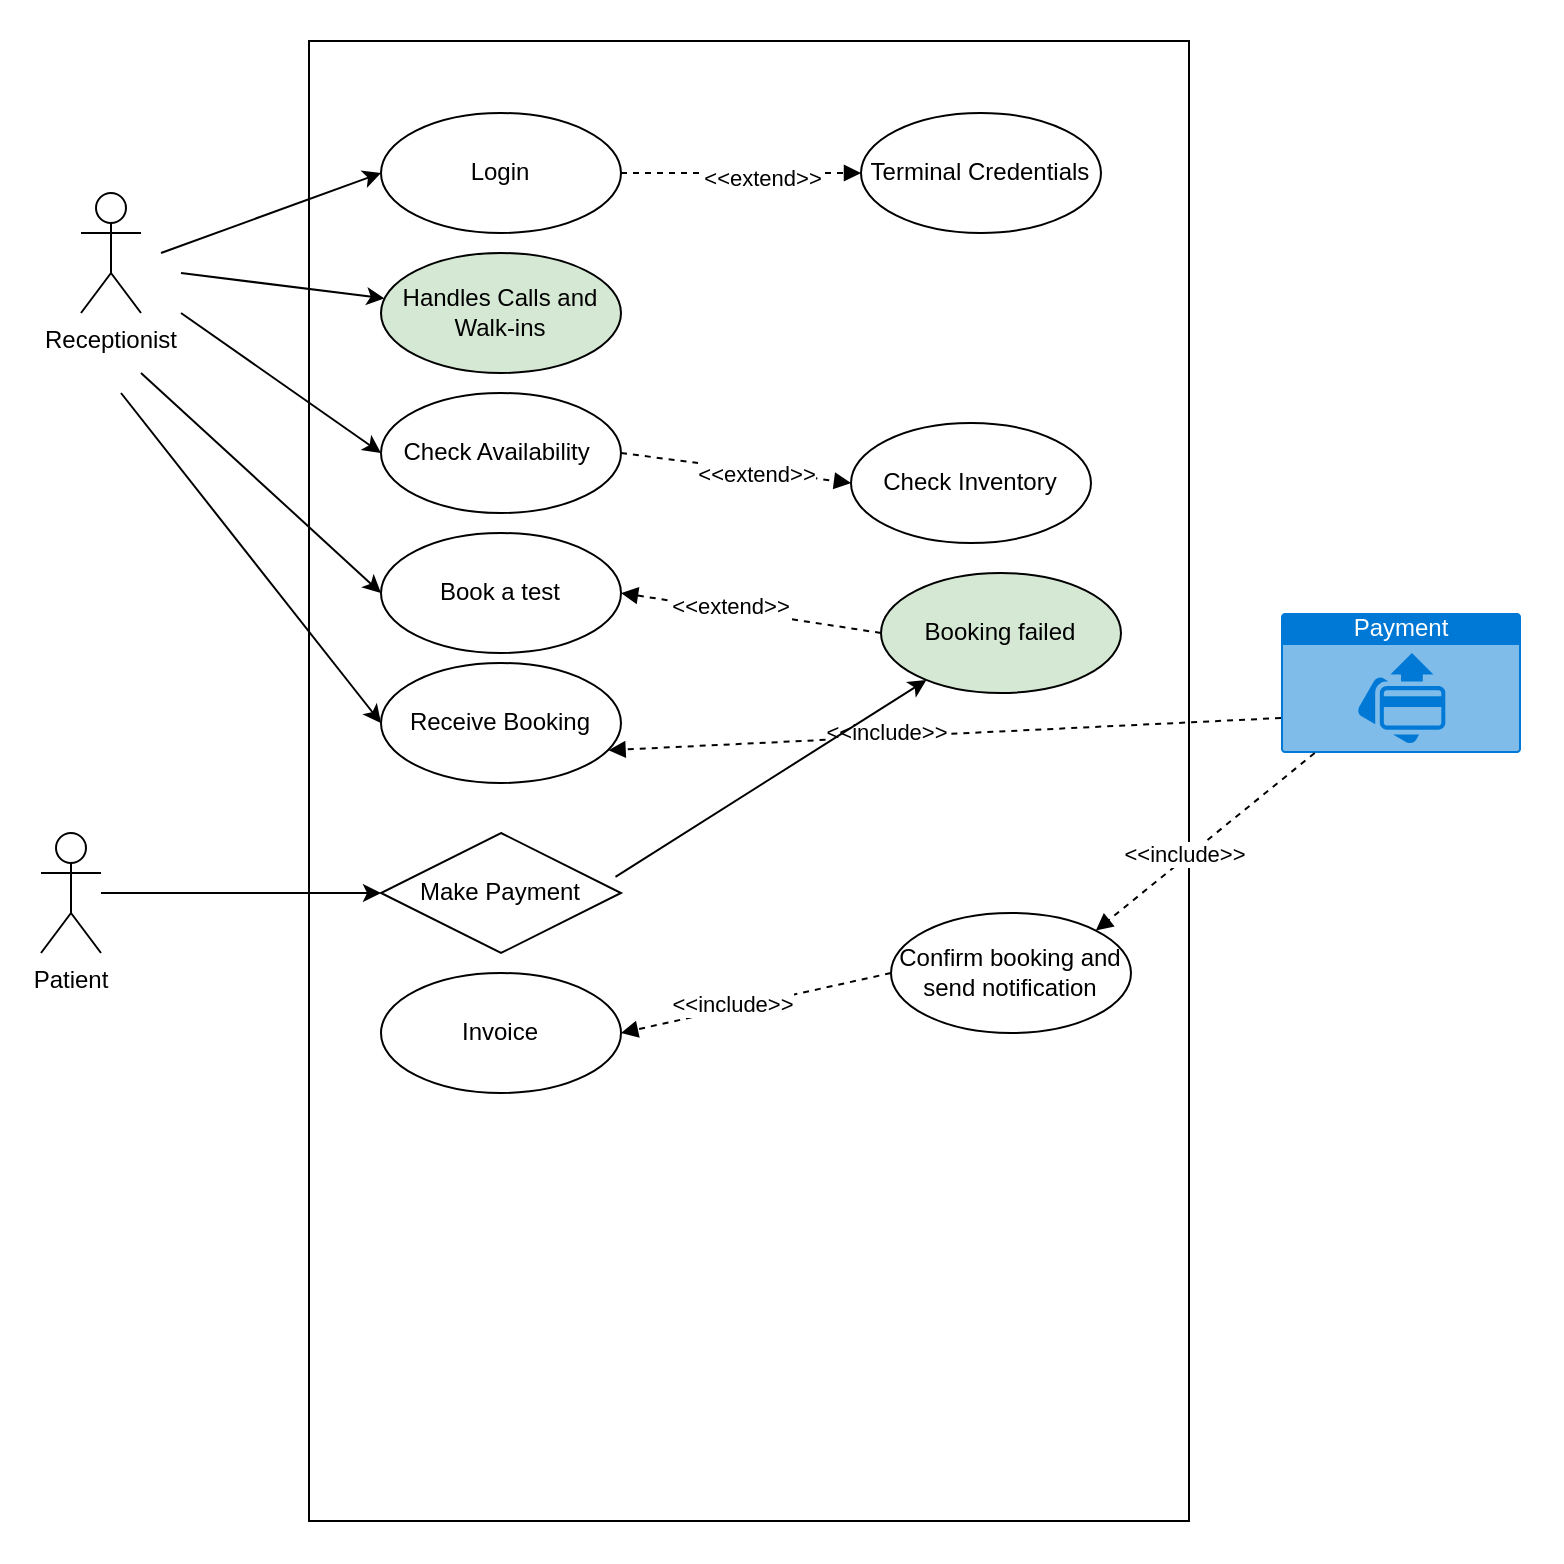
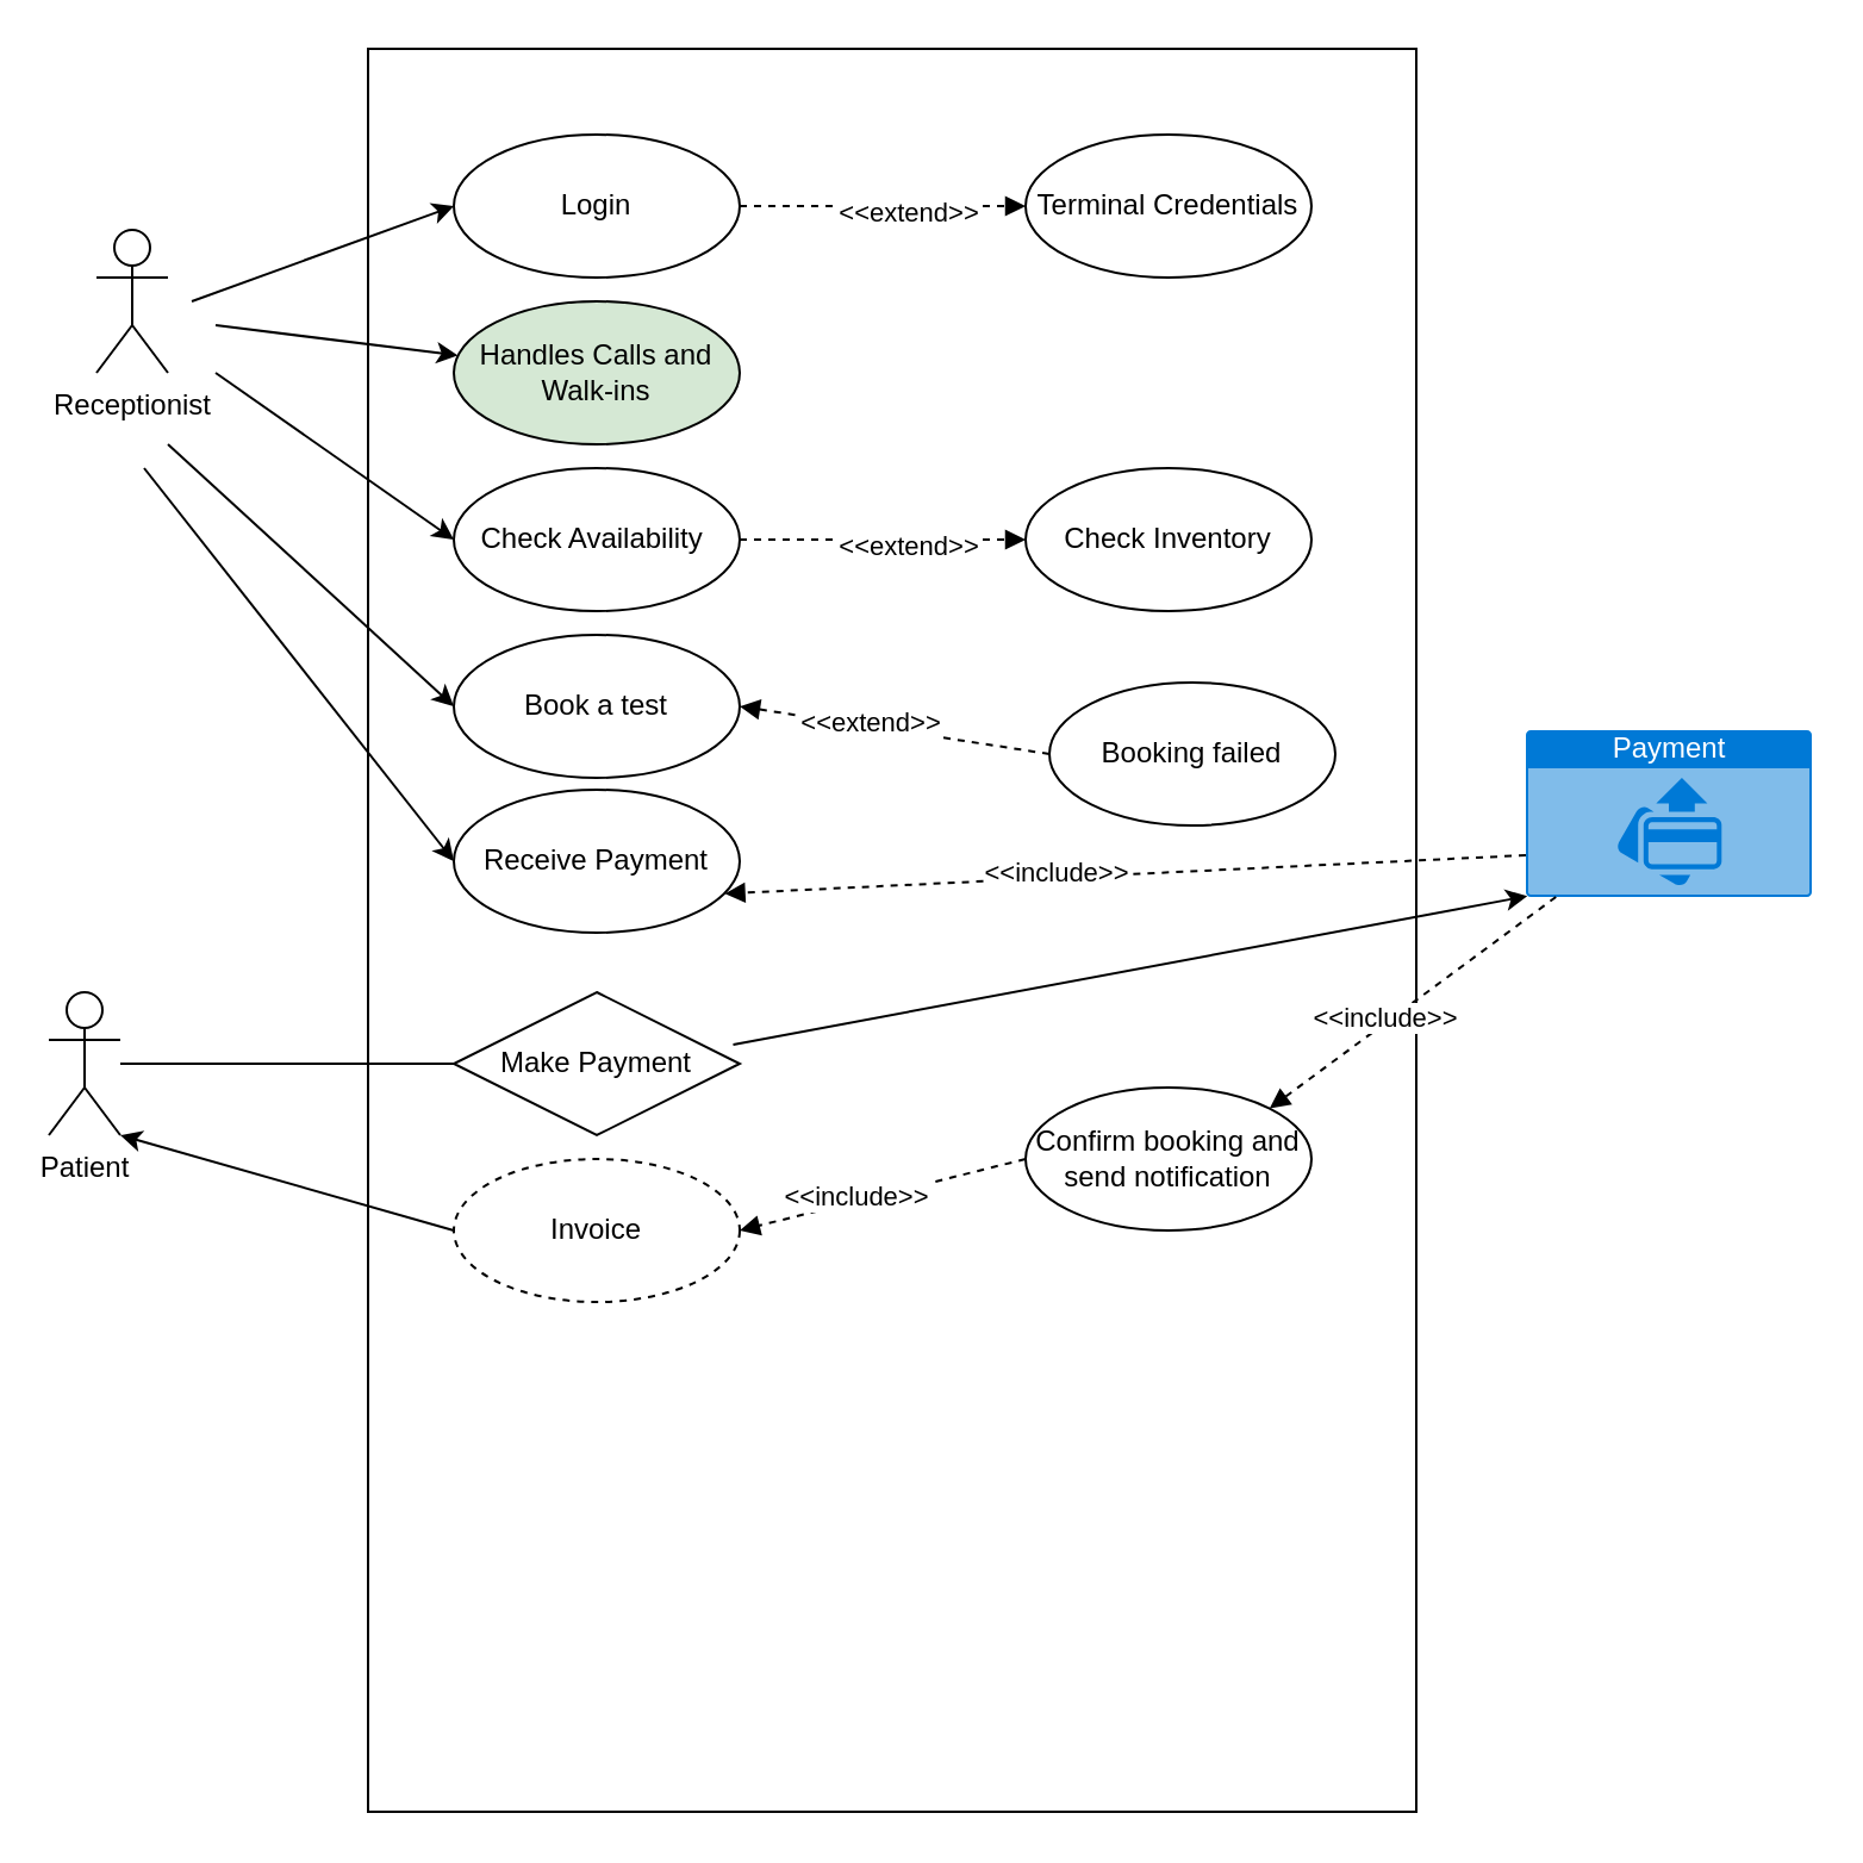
  <mxCell id="0" />
  <mxCell id="1" parent="0" />
  <mxCell id="2" value="" style="rounded=0;whiteSpace=wrap;html=1;" vertex="1" parent="1"><mxGeometry x="154" y="20" width="440" height="740" as="geometry" /></mxCell>
  <mxCell id="3" value="Receptionist" style="shape=umlActor;verticalLabelPosition=bottom;verticalAlign=top;html=1;outlineConnect=0;" vertex="1" parent="1"><mxGeometry x="40" y="96" width="30" height="60" as="geometry" /></mxCell>
  <mxCell id="4" value="Patient" style="shape=umlActor;verticalLabelPosition=bottom;verticalAlign=top;html=1;outlineConnect=0;" vertex="1" parent="1"><mxGeometry x="20" y="416" width="30" height="60" as="geometry" /></mxCell>
  <mxCell id="5" value="Login" style="ellipse;whiteSpace=wrap;html=1;" vertex="1" parent="1"><mxGeometry x="190" y="56" width="120" height="60" as="geometry" /></mxCell>
  <mxCell id="6" value="Terminal Credentials" style="ellipse;whiteSpace=wrap;html=1;" vertex="1" parent="1"><mxGeometry x="430" y="56" width="120" height="60" as="geometry" /></mxCell>
  <mxCell id="7" value="" style="html=1;verticalAlign=bottom;labelBackgroundColor=none;endArrow=block;endFill=1;dashed=1;rounded=0;exitX=1;exitY=0.5;exitDx=0;exitDy=0;entryX=0;entryY=0.5;entryDx=0;entryDy=0;" edge="1" parent="1" source="5" target="6"><mxGeometry width="160" relative="1" as="geometry"><mxPoint x="270" y="306" as="sourcePoint" /><mxPoint x="430" y="306" as="targetPoint" /></mxGeometry></mxCell>
  <mxCell id="8" value="&amp;lt;&amp;lt;extend&amp;gt;&amp;gt;" style="edgeLabel;html=1;align=center;verticalAlign=middle;resizable=0;points=[];" vertex="1" connectable="0" parent="7"><mxGeometry x="0.174" y="-2" relative="1" as="geometry"><mxPoint as="offset" /></mxGeometry></mxCell>
  <mxCell id="9" value="Check Availability&lt;span style=&quot;white-space: pre;&quot;&gt; &lt;/span&gt;" style="ellipse;whiteSpace=wrap;html=1;" vertex="1" parent="1"><mxGeometry x="190" y="196" width="120" height="60" as="geometry" /></mxCell>
- <mxCell id="10" value="Check Inventory" style="ellipse;whiteSpace=wrap;html=1;" vertex="1" parent="1"><mxGeometry x="425" y="211" width="120" height="60" as="geometry" /></mxCell>
+ <mxCell id="10" value="Check Inventory" style="ellipse;whiteSpace=wrap;html=1;" vertex="1" parent="1"><mxGeometry x="430" y="196" width="120" height="60" as="geometry" /></mxCell>
  <mxCell id="11" value="" style="html=1;verticalAlign=bottom;labelBackgroundColor=none;endArrow=block;endFill=1;dashed=1;rounded=0;exitX=1;exitY=0.5;exitDx=0;exitDy=0;entryX=0;entryY=0.5;entryDx=0;entryDy=0;" edge="1" parent="1" source="9" target="10"><mxGeometry width="160" relative="1" as="geometry"><mxPoint x="270" y="446" as="sourcePoint" /><mxPoint x="430" y="446" as="targetPoint" /></mxGeometry></mxCell>
  <mxCell id="12" value="&amp;lt;&amp;lt;extend&amp;gt;&amp;gt;" style="edgeLabel;html=1;align=center;verticalAlign=middle;resizable=0;points=[];" vertex="1" connectable="0" parent="11"><mxGeometry x="0.174" y="-2" relative="1" as="geometry"><mxPoint as="offset" /></mxGeometry></mxCell>
  <mxCell id="13" value="Handles Calls and Walk-ins" style="ellipse;whiteSpace=wrap;html=1;fillColor=#d5e8d4;" vertex="1" parent="1"><mxGeometry x="190" y="126" width="120" height="60" as="geometry" /></mxCell>
  <mxCell id="14" value="" style="endArrow=classic;html=1;rounded=0;entryX=0;entryY=0.5;entryDx=0;entryDy=0;" edge="1" parent="1" target="5"><mxGeometry width="50" height="50" relative="1" as="geometry"><mxPoint x="80" y="126" as="sourcePoint" /><mxPoint x="130" y="76" as="targetPoint" /></mxGeometry></mxCell>
  <mxCell id="15" value="" style="endArrow=classic;html=1;rounded=0;" edge="1" parent="1" target="13"><mxGeometry width="50" height="50" relative="1" as="geometry"><mxPoint x="90" y="136" as="sourcePoint" /><mxPoint x="200" y="96" as="targetPoint" /></mxGeometry></mxCell>
  <mxCell id="16" value="" style="endArrow=classic;html=1;rounded=0;entryX=0;entryY=0.5;entryDx=0;entryDy=0;" edge="1" parent="1" target="9"><mxGeometry width="50" height="50" relative="1" as="geometry"><mxPoint x="90" y="156" as="sourcePoint" /><mxPoint x="210" y="106" as="targetPoint" /></mxGeometry></mxCell>
  <mxCell id="17" value="Payment" style="html=1;strokeColor=none;fillColor=#0079D6;labelPosition=center;verticalLabelPosition=middle;verticalAlign=top;align=center;fontSize=12;outlineConnect=0;spacingTop=-6;fontColor=#FFFFFF;sketch=0;shape=mxgraph.sitemap.payment;" vertex="1" parent="1"><mxGeometry x="640" y="306" width="120" height="70" as="geometry" /></mxCell>
  <mxCell id="18" value="Book a test" style="ellipse;whiteSpace=wrap;html=1;" vertex="1" parent="1"><mxGeometry x="190" y="266" width="120" height="60" as="geometry" /></mxCell>
- <mxCell id="19" value="Booking failed" style="ellipse;whiteSpace=wrap;html=1;fillColor=#d5e8d4;" vertex="1" parent="1"><mxGeometry x="440" y="286" width="120" height="60" as="geometry" /></mxCell>
+ <mxCell id="19" value="Booking failed" style="ellipse;whiteSpace=wrap;html=1;" vertex="1" parent="1"><mxGeometry x="440" y="286" width="120" height="60" as="geometry" /></mxCell>
  <mxCell id="20" value="" style="html=1;verticalAlign=bottom;labelBackgroundColor=none;endArrow=block;endFill=1;dashed=1;rounded=0;exitX=0;exitY=0.5;exitDx=0;exitDy=0;entryX=1;entryY=0.5;entryDx=0;entryDy=0;" edge="1" parent="1" source="19" target="18"><mxGeometry width="160" relative="1" as="geometry"><mxPoint x="270" y="536" as="sourcePoint" /><mxPoint x="430" y="536" as="targetPoint" /></mxGeometry></mxCell>
  <mxCell id="21" value="&amp;lt;&amp;lt;extend&amp;gt;&amp;gt;" style="edgeLabel;html=1;align=center;verticalAlign=middle;resizable=0;points=[];" vertex="1" connectable="0" parent="20"><mxGeometry x="0.174" y="-2" relative="1" as="geometry"><mxPoint as="offset" /></mxGeometry></mxCell>
- <mxCell id="22" value="Invoice" style="ellipse;whiteSpace=wrap;html=1;" vertex="1" parent="1"><mxGeometry x="190" y="486" width="120" height="60" as="geometry" /></mxCell>
- <mxCell id="23" value="Confirm booking and send notification" style="ellipse;whiteSpace=wrap;html=1;" vertex="1" parent="1"><mxGeometry x="445" y="456" width="120" height="60" as="geometry" /></mxCell>
+ <mxCell id="22" value="Invoice" style="ellipse;whiteSpace=wrap;html=1;dashed=1;" vertex="1" parent="1"><mxGeometry x="190" y="486" width="120" height="60" as="geometry" /></mxCell>
+ <mxCell id="23" value="Confirm booking and send notification" style="ellipse;whiteSpace=wrap;html=1;" vertex="1" parent="1"><mxGeometry x="430" y="456" width="120" height="60" as="geometry" /></mxCell>
  <mxCell id="24" value="" style="html=1;verticalAlign=bottom;labelBackgroundColor=none;endArrow=block;endFill=1;dashed=1;rounded=0;exitX=0;exitY=0.5;exitDx=0;exitDy=0;entryX=1;entryY=0.5;entryDx=0;entryDy=0;" edge="1" parent="1" source="23" target="22"><mxGeometry width="160" relative="1" as="geometry"><mxPoint x="274" y="706" as="sourcePoint" /><mxPoint x="434" y="706" as="targetPoint" /></mxGeometry></mxCell>
  <mxCell id="25" value="&amp;lt;&amp;lt;include&amp;gt;&amp;gt;" style="edgeLabel;html=1;align=center;verticalAlign=middle;resizable=0;points=[];" vertex="1" connectable="0" parent="24"><mxGeometry x="0.174" y="-2" relative="1" as="geometry"><mxPoint as="offset" /></mxGeometry></mxCell>
  <mxCell id="26" value="Make Payment" style="rhombus;whiteSpace=wrap;html=1;" vertex="1" parent="1"><mxGeometry x="190" y="416" width="120" height="60" as="geometry" /></mxCell>
- <mxCell id="27" value="" style="endArrow=classic;html=1;rounded=0;entryX=0;entryY=0.5;entryDx=0;entryDy=0;" edge="1" parent="1" source="4" target="26"><mxGeometry width="50" height="50" relative="1" as="geometry"><mxPoint x="370" y="296" as="sourcePoint" /><mxPoint x="420" y="246" as="targetPoint" /></mxGeometry></mxCell>
- <mxCell id="29" value="Receive Booking" style="ellipse;whiteSpace=wrap;html=1;" vertex="1" parent="1"><mxGeometry x="190" y="331" width="120" height="60" as="geometry" /></mxCell>
+ <mxCell id="27" value="" style="endArrow=none;html=1;rounded=0;entryX=0;entryY=0.5;entryDx=0;entryDy=0;" edge="1" parent="1" source="4" target="26"><mxGeometry width="50" height="50" relative="1" as="geometry"><mxPoint x="370" y="296" as="sourcePoint" /><mxPoint x="420" y="246" as="targetPoint" /></mxGeometry></mxCell>
+ <mxCell id="28" value="" style="endArrow=classic;html=1;rounded=0;exitX=0;exitY=0.5;exitDx=0;exitDy=0;entryX=1;entryY=1;entryDx=0;entryDy=0;entryPerimeter=0;" edge="1" parent="1" source="22" target="4"><mxGeometry width="50" height="50" relative="1" as="geometry"><mxPoint x="370" y="506" as="sourcePoint" /><mxPoint x="420" y="456" as="targetPoint" /></mxGeometry></mxCell>
+ <mxCell id="29" value="Receive Payment" style="ellipse;whiteSpace=wrap;html=1;" vertex="1" parent="1"><mxGeometry x="190" y="331" width="120" height="60" as="geometry" /></mxCell>
  <mxCell id="30" value="" style="endArrow=classic;html=1;rounded=0;entryX=0;entryY=0.5;entryDx=0;entryDy=0;" edge="1" parent="1" target="18"><mxGeometry width="50" height="50" relative="1" as="geometry"><mxPoint x="70" y="186" as="sourcePoint" /><mxPoint x="420" y="346" as="targetPoint" /></mxGeometry></mxCell>
  <mxCell id="31" value="" style="endArrow=classic;html=1;rounded=0;entryX=0;entryY=0.5;entryDx=0;entryDy=0;" edge="1" parent="1" target="29"><mxGeometry width="50" height="50" relative="1" as="geometry"><mxPoint x="60" y="196" as="sourcePoint" /><mxPoint x="200" y="306" as="targetPoint" /></mxGeometry></mxCell>
  <mxCell id="32" value="" style="html=1;verticalAlign=bottom;labelBackgroundColor=none;endArrow=block;endFill=1;dashed=1;rounded=0;entryX=0.948;entryY=0.727;entryDx=0;entryDy=0;exitX=0;exitY=0.75;exitDx=0;exitDy=0;exitPerimeter=0;entryPerimeter=0;" edge="1" parent="1" source="17" target="29"><mxGeometry width="160" relative="1" as="geometry"><mxPoint x="467" y="347" as="sourcePoint" /><mxPoint x="320" y="371" as="targetPoint" /></mxGeometry></mxCell>
  <mxCell id="33" value="&amp;lt;&amp;lt;include&amp;gt;&amp;gt;" style="edgeLabel;html=1;align=center;verticalAlign=middle;resizable=0;points=[];" vertex="1" connectable="0" parent="32"><mxGeometry x="0.174" y="-2" relative="1" as="geometry"><mxPoint as="offset" /></mxGeometry></mxCell>
- <mxCell id="34" value="" style="endArrow=classic;html=1;rounded=0;exitX=0.977;exitY=0.366;exitDx=0;exitDy=0;exitPerimeter=0;" edge="1" parent="1" source="26" target="19"><mxGeometry width="50" height="50" relative="1" as="geometry"><mxPoint x="370" y="396" as="sourcePoint" /><mxPoint x="420" y="346" as="targetPoint" /></mxGeometry></mxCell>
+ <mxCell id="34" value="" style="endArrow=classic;html=1;rounded=0;exitX=0.977;exitY=0.366;exitDx=0;exitDy=0;exitPerimeter=0;entryX=0.005;entryY=0.995;entryDx=0;entryDy=0;entryPerimeter=0;" edge="1" parent="1" source="26" target="17"><mxGeometry width="50" height="50" relative="1" as="geometry"><mxPoint x="370" y="396" as="sourcePoint" /><mxPoint x="420" y="346" as="targetPoint" /></mxGeometry></mxCell>
  <mxCell id="35" value="" style="html=1;verticalAlign=bottom;labelBackgroundColor=none;endArrow=block;endFill=1;dashed=1;rounded=0;entryX=1;entryY=0;entryDx=0;entryDy=0;" edge="1" parent="1" source="17" target="23"><mxGeometry width="160" relative="1" as="geometry"><mxPoint x="630" y="336" as="sourcePoint" /><mxPoint x="457" y="475" as="targetPoint" /></mxGeometry></mxCell>
  <mxCell id="36" value="&amp;lt;&amp;lt;include&amp;gt;&amp;gt;" style="edgeLabel;html=1;align=center;verticalAlign=middle;resizable=0;points=[];" vertex="1" connectable="0" parent="35"><mxGeometry x="0.174" y="-2" relative="1" as="geometry"><mxPoint as="offset" /></mxGeometry></mxCell>
